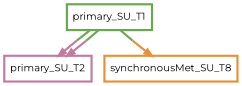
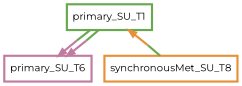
  digraph {
    fontname=Montserrat
    node [fillcolor=white fontname=Montserrat penwidth=3.0 shape=box]
    edge [color="#6aa84fff;0.5:#c27ba0ff" fontname=Montserrat penwidth=3]
    primary_SU_T1 [color="#6aa84fff"]
-   primary_SU_T2 [color="#c27ba0ff"]
+   primary_SU_T2 [color="#c27ba0ff" label=primary_SU_T6]
    n3 [color="#e69138ff" label=synchronousMet_SU_T8]
    primary_SU_T1 -> primary_SU_T2
    primary_SU_T1 -> primary_SU_T2
-   primary_SU_T1 -> n3 [color="#6aa84fff;0.5:#e69138ff"]
+   n3 -> primary_SU_T1 [color="#6aa84fff;0.5:#e69138ff"]
  }
